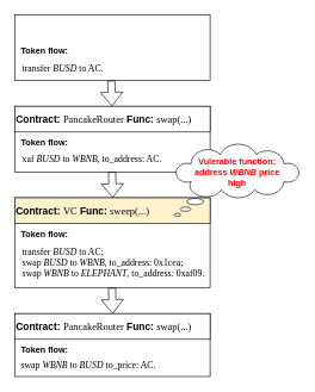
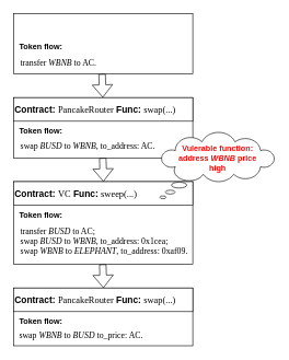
  <mxCell id="0" />
  <mxCell id="1" parent="0" />
  <mxCell id="2" value="" style="rounded=0;whiteSpace=wrap;html=1;" vertex="1" parent="1"><mxGeometry x="20" y="20" width="273" height="92" as="geometry" /></mxCell>
  <mxCell id="3" value="Token flow:" style="text;html=1;strokeColor=none;fillColor=none;align=center;verticalAlign=middle;whiteSpace=wrap;rounded=0;fontStyle=1" vertex="1" parent="1"><mxGeometry x="20" y="56" width="84" height="30" as="geometry" /></mxCell>
- <mxCell id="4" value="&lt;font face=&quot;Times New Roman&quot; style=&quot;font-size: 13px;&quot;&gt;transfer &lt;i style=&quot;font-size: 13px;&quot;&gt;BUSD&lt;/i&gt;&amp;nbsp;to AC.&lt;/font&gt;" style="text;html=1;strokeColor=none;fillColor=none;align=left;verticalAlign=middle;whiteSpace=wrap;rounded=0;fontSize=13;" vertex="1" parent="1"><mxGeometry x="29" y="78.25" width="276" height="30.5" as="geometry" /></mxCell>
+ <mxCell id="4" value="&lt;font face=&quot;Times New Roman&quot; style=&quot;font-size: 13px;&quot;&gt;transfer &lt;i style=&quot;font-size: 13px;&quot;&gt;WBNB&lt;/i&gt;&amp;nbsp;to AC.&lt;/font&gt;" style="text;html=1;strokeColor=none;fillColor=none;align=left;verticalAlign=middle;whiteSpace=wrap;rounded=0;fontSize=13;" vertex="1" parent="1"><mxGeometry x="29" y="78.25" width="276" height="30.5" as="geometry" /></mxCell>
  <mxCell id="5" value="" style="rounded=0;whiteSpace=wrap;html=1;" vertex="1" parent="1"><mxGeometry x="20" y="148" width="273" height="92" as="geometry" /></mxCell>
  <mxCell id="6" value="&lt;font style=&quot;font-size: 14px;&quot;&gt;&lt;b&gt;Contract:&lt;/b&gt;&amp;nbsp;&lt;font face=&quot;Times New Roman&quot;&gt;PancakeRouter&lt;/font&gt;&amp;nbsp;&lt;b&gt;Func: &lt;/b&gt;&lt;font face=&quot;Times New Roman&quot;&gt;swap(...)&lt;/font&gt;&lt;/font&gt;" style="rounded=0;whiteSpace=wrap;html=1;align=left;" vertex="1" parent="1"><mxGeometry x="20" y="148" width="273" height="36" as="geometry" /></mxCell>
  <mxCell id="7" value="Token flow:" style="text;html=1;strokeColor=none;fillColor=none;align=center;verticalAlign=middle;whiteSpace=wrap;rounded=0;fontStyle=1" vertex="1" parent="1"><mxGeometry x="20" y="184" width="84" height="30" as="geometry" /></mxCell>
- <mxCell id="8" value="&lt;font face=&quot;Times New Roman&quot; style=&quot;font-size: 13px;&quot;&gt;xaf &lt;i style=&quot;font-size: 13px;&quot;&gt;BUSD&lt;/i&gt; to &lt;i style=&quot;font-size: 13px;&quot;&gt;WBNB&lt;/i&gt;, to_address: AC.&lt;/font&gt;" style="text;html=1;strokeColor=none;fillColor=none;align=left;verticalAlign=middle;whiteSpace=wrap;rounded=0;fontSize=13;" vertex="1" parent="1"><mxGeometry x="29" y="206.25" width="276" height="30.5" as="geometry" /></mxCell>
+ <mxCell id="8" value="&lt;font face=&quot;Times New Roman&quot; style=&quot;font-size: 13px;&quot;&gt;swap &lt;i style=&quot;font-size: 13px;&quot;&gt;BUSD&lt;/i&gt; to &lt;i style=&quot;font-size: 13px;&quot;&gt;WBNB&lt;/i&gt;, to_address: AC.&lt;/font&gt;" style="text;html=1;strokeColor=none;fillColor=none;align=left;verticalAlign=middle;whiteSpace=wrap;rounded=0;fontSize=13;" vertex="1" parent="1"><mxGeometry x="29" y="206.25" width="276" height="30.5" as="geometry" /></mxCell>
  <mxCell id="9" value="" style="rounded=0;whiteSpace=wrap;html=1;" vertex="1" parent="1"><mxGeometry x="20" y="276" width="273" height="126" as="geometry" /></mxCell>
- <mxCell id="10" value="&lt;font style=&quot;font-size: 14px;&quot;&gt;&lt;b&gt;Contract:&lt;/b&gt;&amp;nbsp;&lt;font face=&quot;Times New Roman&quot;&gt;VC&lt;/font&gt;&amp;nbsp;&lt;b&gt;Func: &lt;/b&gt;&lt;font face=&quot;Times New Roman&quot;&gt;sweep(...)&lt;/font&gt;&lt;/font&gt;" style="rounded=0;whiteSpace=wrap;html=1;align=left;fillColor=#fff2cc;" vertex="1" parent="1"><mxGeometry x="20" y="276" width="273" height="36" as="geometry" /></mxCell>
+ <mxCell id="10" value="&lt;font style=&quot;font-size: 14px;&quot;&gt;&lt;b&gt;Contract:&lt;/b&gt;&amp;nbsp;&lt;font face=&quot;Times New Roman&quot;&gt;VC&lt;/font&gt;&amp;nbsp;&lt;b&gt;Func: &lt;/b&gt;&lt;font face=&quot;Times New Roman&quot;&gt;sweep(...)&lt;/font&gt;&lt;/font&gt;" style="rounded=0;whiteSpace=wrap;html=1;align=left;" vertex="1" parent="1"><mxGeometry x="20" y="276" width="273" height="36" as="geometry" /></mxCell>
  <mxCell id="11" value="Token flow:" style="text;html=1;strokeColor=none;fillColor=none;align=center;verticalAlign=middle;whiteSpace=wrap;rounded=0;fontStyle=1" vertex="1" parent="1"><mxGeometry x="20" y="312" width="84" height="30" as="geometry" /></mxCell>
  <mxCell id="12" value="&lt;font face=&quot;Times New Roman&quot;&gt;transfer &lt;i&gt;BUSD &lt;/i&gt;to AC;&lt;br&gt;swap &lt;i&gt;BUSD &lt;/i&gt;to &lt;i&gt;WBNB&lt;/i&gt;, to_address: 0x1cea;&lt;br&gt;swap &lt;i&gt;WBNB&lt;/i&gt;&amp;nbsp;to &lt;i&gt;ELEPHANT&lt;/i&gt;, to_address: 0xaf09.&amp;nbsp;&lt;br&gt;&lt;/font&gt;" style="text;html=1;strokeColor=none;fillColor=none;align=left;verticalAlign=middle;whiteSpace=wrap;rounded=0;fontSize=13;" vertex="1" parent="1"><mxGeometry x="29" y="342" width="276" height="49.75" as="geometry" /></mxCell>
  <mxCell id="13" value="" style="rounded=0;whiteSpace=wrap;html=1;" vertex="1" parent="1"><mxGeometry x="20" y="438" width="273" height="88" as="geometry" /></mxCell>
  <mxCell id="14" value="&lt;font style=&quot;font-size: 14px;&quot;&gt;&lt;b&gt;Contract:&lt;/b&gt;&amp;nbsp;&lt;font face=&quot;Times New Roman&quot;&gt;PancakeRouter&lt;/font&gt;&amp;nbsp;&lt;b&gt;Func: &lt;/b&gt;&lt;font face=&quot;Times New Roman&quot;&gt;swap(...)&lt;/font&gt;&lt;/font&gt;" style="rounded=0;whiteSpace=wrap;html=1;align=left;" vertex="1" parent="1"><mxGeometry x="20" y="438" width="273" height="36" as="geometry" /></mxCell>
  <mxCell id="15" value="Token flow:" style="text;html=1;strokeColor=none;fillColor=none;align=center;verticalAlign=middle;whiteSpace=wrap;rounded=0;fontStyle=1" vertex="1" parent="1"><mxGeometry x="20" y="474" width="84" height="30" as="geometry" /></mxCell>
  <mxCell id="16" value="&lt;font face=&quot;Times New Roman&quot;&gt;&lt;br&gt;swap &lt;i&gt;WBNB&lt;/i&gt;&amp;nbsp;to &lt;i&gt;BUSD&lt;/i&gt;&amp;nbsp;to_price: AC.&amp;nbsp;&lt;br&gt;&lt;/font&gt;" style="text;html=1;strokeColor=none;fillColor=none;align=left;verticalAlign=middle;whiteSpace=wrap;rounded=0;fontSize=13;" vertex="1" parent="1"><mxGeometry x="27" y="487.13" width="276" height="27.75" as="geometry" /></mxCell>
  <mxCell id="17" value="" style="shape=flexArrow;endArrow=classic;html=1;rounded=0;" edge="1" parent="1" target="6"><mxGeometry width="50" height="50" relative="1" as="geometry"><mxPoint x="155" y="112" as="sourcePoint" /><mxPoint x="205" y="58.75" as="targetPoint" /></mxGeometry></mxCell>
  <mxCell id="18" value="" style="shape=flexArrow;endArrow=classic;html=1;rounded=0;" edge="1" parent="1"><mxGeometry width="50" height="50" relative="1" as="geometry"><mxPoint x="156" y="240" as="sourcePoint" /><mxPoint x="157" y="276" as="targetPoint" /></mxGeometry></mxCell>
  <mxCell id="19" value="" style="shape=flexArrow;endArrow=classic;html=1;rounded=0;" edge="1" parent="1"><mxGeometry width="50" height="50" relative="1" as="geometry"><mxPoint x="156" y="402" as="sourcePoint" /><mxPoint x="157" y="438" as="targetPoint" /></mxGeometry></mxCell>
  <mxCell id="20" value="" style="whiteSpace=wrap;html=1;shape=mxgraph.basic.cloud_callout" vertex="1" parent="1"><mxGeometry x="243" y="201" width="175" height="101" as="geometry" /></mxCell>
  <mxCell id="21" value="Vulerable function:&lt;br style=&quot;border-color: var(--border-color);&quot;&gt;address &lt;i&gt;WBNB&lt;/i&gt; price high" style="text;html=1;strokeColor=none;fillColor=none;align=center;verticalAlign=middle;whiteSpace=wrap;rounded=0;fontStyle=1;fontColor=#ff0000;" vertex="1" parent="1"><mxGeometry x="260.5" y="213" width="140" height="53" as="geometry" /></mxCell>
